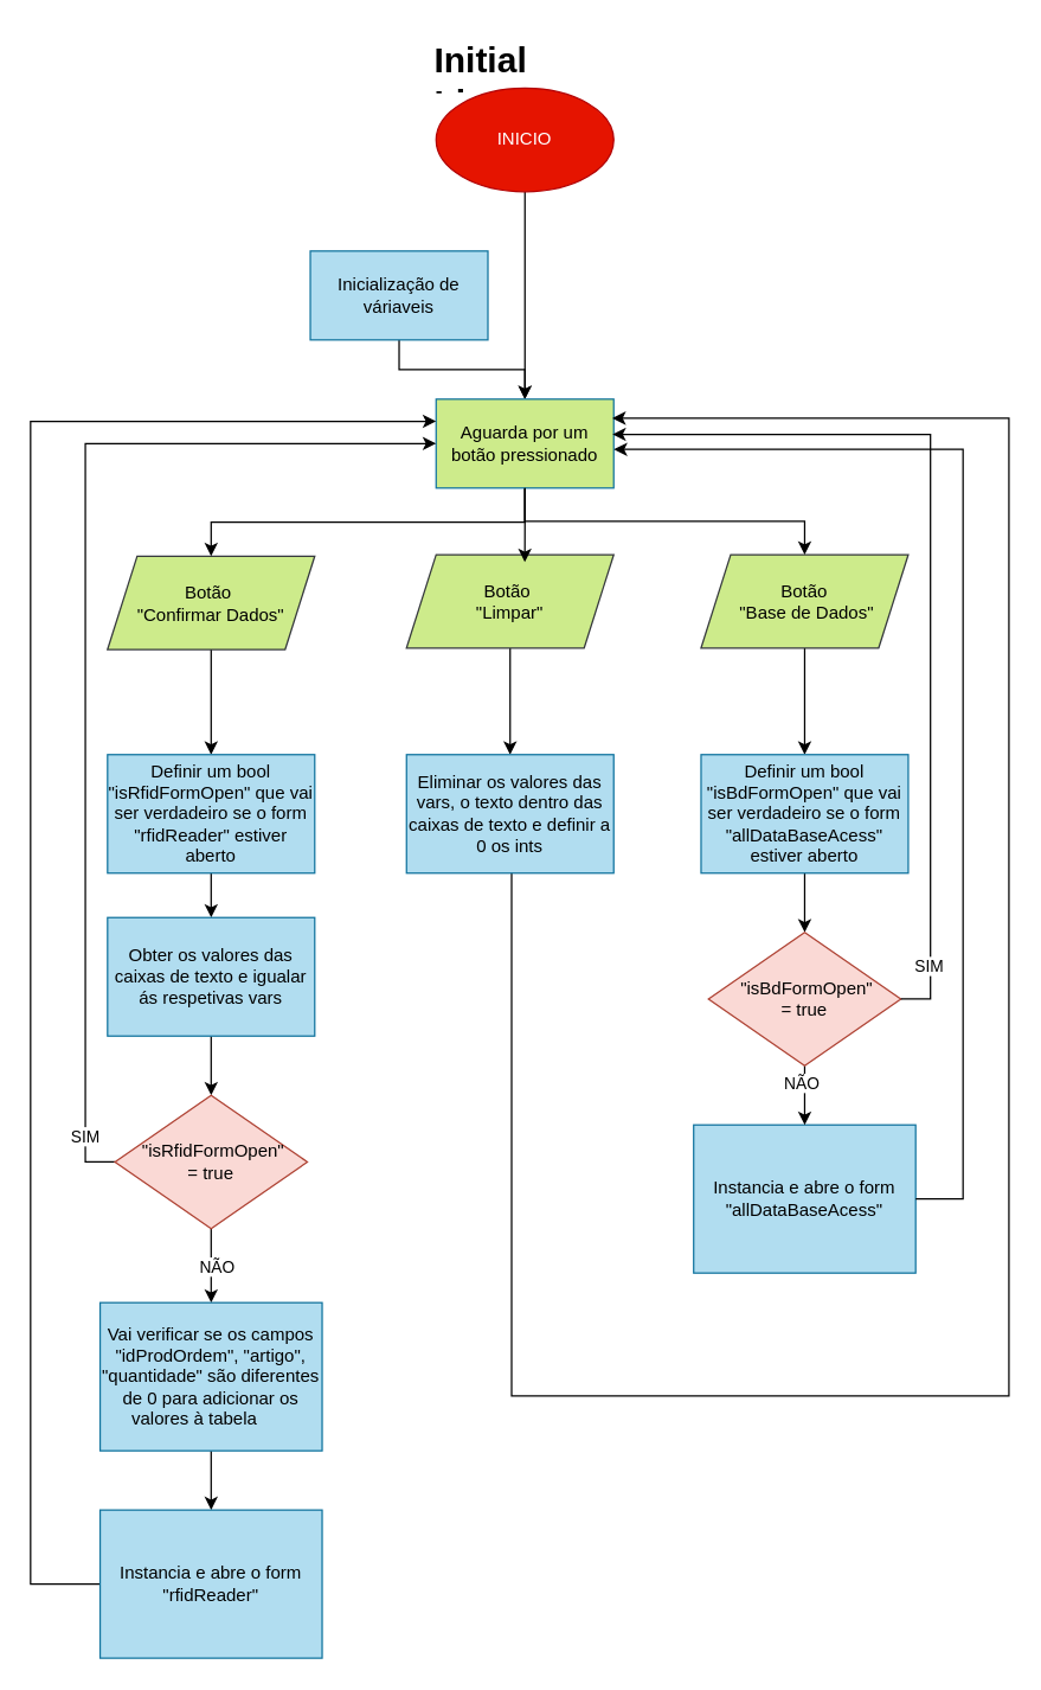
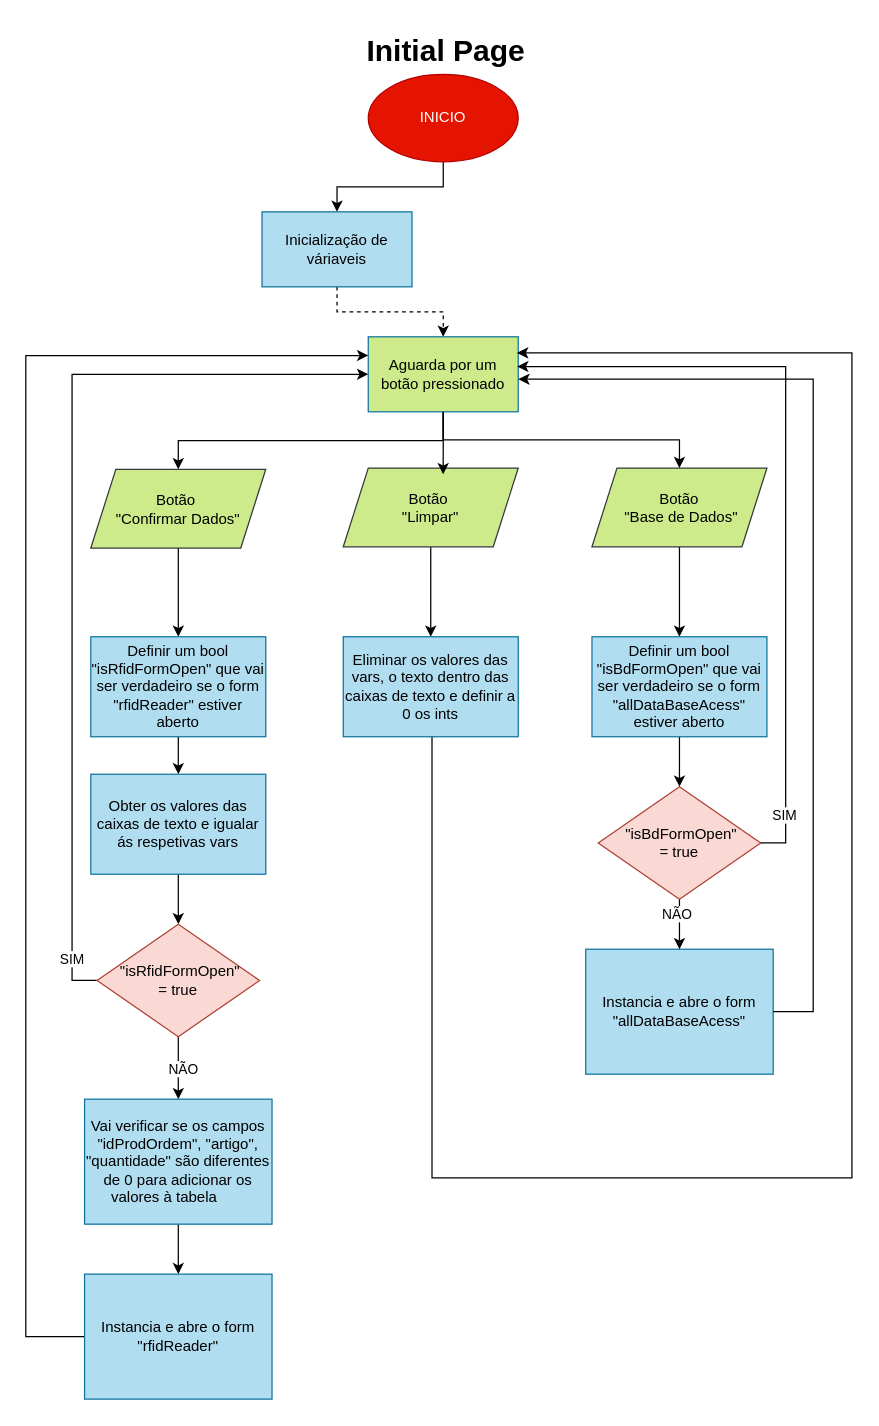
  <mxCell id="0" />
  <mxCell id="1" parent="0" />
- <mxCell id="2" style="edgeStyle=orthogonalEdgeStyle;rounded=0;orthogonalLoop=1;jettySize=auto;html=1;exitX=0.5;exitY=1;exitDx=0;exitDy=0;" edge="1" parent="1" source="40" target="14"><mxGeometry relative="1" as="geometry"><mxPoint x="354" y="129" as="sourcePoint" /></mxGeometry></mxCell>
- <mxCell id="3" value="&lt;h1 style=&quot;margin-top: 0px;&quot;&gt;Initial Limpar&lt;/h1&gt;" style="text;html=1;whiteSpace=wrap;overflow=hidden;rounded=0;" vertex="1" parent="1"><mxGeometry x="291" y="20" width="136" height="40" as="geometry" /></mxCell>
- <mxCell id="4" style="edgeStyle=orthogonalEdgeStyle;rounded=0;orthogonalLoop=1;jettySize=auto;html=1;exitX=0.5;exitY=1;exitDx=0;exitDy=0;entryX=0.5;entryY=0;entryDx=0;entryDy=0;" edge="1" parent="1" source="5" target="14"><mxGeometry relative="1" as="geometry" /></mxCell>
+ <mxCell id="2" style="edgeStyle=orthogonalEdgeStyle;rounded=0;orthogonalLoop=1;jettySize=auto;html=1;exitX=0.5;exitY=1;exitDx=0;exitDy=0;entryX=0.5;entryY=0;entryDx=0;entryDy=0;" edge="1" parent="1" source="40" target="5"><mxGeometry relative="1" as="geometry"><mxPoint x="354" y="129" as="sourcePoint" /></mxGeometry></mxCell>
+ <mxCell id="3" value="&lt;h1 style=&quot;margin-top: 0px;&quot;&gt;Initial Page&lt;/h1&gt;" style="text;html=1;whiteSpace=wrap;overflow=hidden;rounded=0;" vertex="1" parent="1"><mxGeometry x="291" y="20" width="136" height="40" as="geometry" /></mxCell>
+ <mxCell id="4" style="edgeStyle=orthogonalEdgeStyle;rounded=0;orthogonalLoop=1;jettySize=auto;html=1;exitX=0.5;exitY=1;exitDx=0;exitDy=0;entryX=0.5;entryY=0;entryDx=0;entryDy=0;dashed=1;" edge="1" parent="1" source="5" target="14"><mxGeometry relative="1" as="geometry" /></mxCell>
  <mxCell id="5" value="Inicialização de váriaveis" style="rounded=0;whiteSpace=wrap;html=1;fillColor=#b1ddf0;strokeColor=#10739e;" vertex="1" parent="1"><mxGeometry x="209" y="169" width="120" height="60" as="geometry" /></mxCell>
  <mxCell id="6" style="edgeStyle=orthogonalEdgeStyle;rounded=0;orthogonalLoop=1;jettySize=auto;html=1;exitX=0.5;exitY=1;exitDx=0;exitDy=0;entryX=0.5;entryY=0;entryDx=0;entryDy=0;" edge="1" parent="1" source="7" target="19"><mxGeometry relative="1" as="geometry" /></mxCell>
  <mxCell id="7" value="&lt;font style=&quot;font-size: 12px;&quot;&gt;Botão&amp;nbsp;&lt;/font&gt;&lt;div&gt;&lt;font style=&quot;font-size: 12px;&quot;&gt;&quot;Confirmar Dados&quot;&lt;/font&gt;&lt;/div&gt;" style="shape=parallelogram;perimeter=parallelogramPerimeter;whiteSpace=wrap;html=1;fixedSize=1;fontSize=12;fillColor=#cdeb8b;strokeColor=#36393d;" vertex="1" parent="1"><mxGeometry x="72" y="375" width="140" height="63" as="geometry" /></mxCell>
  <mxCell id="8" style="edgeStyle=orthogonalEdgeStyle;rounded=0;orthogonalLoop=1;jettySize=auto;html=1;exitX=0.5;exitY=1;exitDx=0;exitDy=0;entryX=0.5;entryY=0;entryDx=0;entryDy=0;" edge="1" parent="1" source="9" target="17"><mxGeometry relative="1" as="geometry" /></mxCell>
  <mxCell id="9" value="Botão&amp;nbsp;&lt;div&gt;&quot;Limpar&quot;&lt;/div&gt;" style="shape=parallelogram;perimeter=parallelogramPerimeter;whiteSpace=wrap;html=1;fixedSize=1;fillColor=#cdeb8b;strokeColor=#36393d;" vertex="1" parent="1"><mxGeometry x="274" y="374" width="140" height="63" as="geometry" /></mxCell>
  <mxCell id="10" style="edgeStyle=orthogonalEdgeStyle;rounded=0;orthogonalLoop=1;jettySize=auto;html=1;exitX=0.5;exitY=1;exitDx=0;exitDy=0;entryX=0.5;entryY=0;entryDx=0;entryDy=0;" edge="1" parent="1" source="11" target="33"><mxGeometry relative="1" as="geometry" /></mxCell>
  <mxCell id="11" value="Botão&lt;div&gt;&amp;nbsp;&quot;Base de Dados&quot;&lt;/div&gt;" style="shape=parallelogram;perimeter=parallelogramPerimeter;whiteSpace=wrap;html=1;fixedSize=1;fillColor=#cdeb8b;strokeColor=#36393d;" vertex="1" parent="1"><mxGeometry x="473" y="374" width="140" height="63" as="geometry" /></mxCell>
  <mxCell id="12" style="edgeStyle=orthogonalEdgeStyle;rounded=0;orthogonalLoop=1;jettySize=auto;html=1;exitX=0.5;exitY=1;exitDx=0;exitDy=0;entryX=0.5;entryY=0;entryDx=0;entryDy=0;" edge="1" parent="1" source="14" target="7"><mxGeometry relative="1" as="geometry" /></mxCell>
  <mxCell id="13" style="edgeStyle=orthogonalEdgeStyle;rounded=0;orthogonalLoop=1;jettySize=auto;html=1;exitX=0.5;exitY=1;exitDx=0;exitDy=0;entryX=0.5;entryY=0;entryDx=0;entryDy=0;" edge="1" parent="1" source="14" target="11"><mxGeometry relative="1" as="geometry" /></mxCell>
  <mxCell id="14" value="Aguarda por um botão pressionado" style="rounded=0;whiteSpace=wrap;html=1;fillColor=#cdeb8b;strokeColor=#10739e;" vertex="1" parent="1"><mxGeometry x="294" y="269" width="120" height="60" as="geometry" /></mxCell>
  <mxCell id="15" style="edgeStyle=orthogonalEdgeStyle;rounded=0;orthogonalLoop=1;jettySize=auto;html=1;exitX=0.5;exitY=1;exitDx=0;exitDy=0;entryX=0.571;entryY=0.079;entryDx=0;entryDy=0;entryPerimeter=0;" edge="1" parent="1" source="14" target="9"><mxGeometry relative="1" as="geometry" /></mxCell>
  <mxCell id="16" style="edgeStyle=orthogonalEdgeStyle;rounded=0;orthogonalLoop=1;jettySize=auto;html=1;entryX=0.984;entryY=0.331;entryDx=0;entryDy=0;entryPerimeter=0;" edge="1" parent="1"><mxGeometry relative="1" as="geometry"><mxPoint x="345" y="582" as="sourcePoint" /><mxPoint x="413.08" y="281.86" as="targetPoint" /><Array as="points"><mxPoint x="345" y="942" /><mxPoint x="681" y="942" /><mxPoint x="681" y="282" /></Array></mxGeometry></mxCell>
  <mxCell id="17" value="Eliminar os valores das vars, o texto dentro das caixas de texto e definir a 0 os ints" style="rounded=0;whiteSpace=wrap;html=1;fillColor=#b1ddf0;strokeColor=#10739e;" vertex="1" parent="1"><mxGeometry x="274" y="509" width="140" height="80" as="geometry" /></mxCell>
  <mxCell id="18" style="edgeStyle=orthogonalEdgeStyle;rounded=0;orthogonalLoop=1;jettySize=auto;html=1;exitX=0.5;exitY=1;exitDx=0;exitDy=0;entryX=0.5;entryY=0;entryDx=0;entryDy=0;" edge="1" parent="1" source="19" target="21"><mxGeometry relative="1" as="geometry" /></mxCell>
  <mxCell id="19" value="Definir um bool &quot;isRfidFormOpen&quot; que vai ser verdadeiro se o form &quot;rfidReader&quot; estiver aberto" style="rounded=0;whiteSpace=wrap;html=1;fillColor=#b1ddf0;strokeColor=#10739e;" vertex="1" parent="1"><mxGeometry x="72" y="509" width="140" height="80" as="geometry" /></mxCell>
  <mxCell id="20" style="edgeStyle=orthogonalEdgeStyle;rounded=0;orthogonalLoop=1;jettySize=auto;html=1;exitX=0.5;exitY=1;exitDx=0;exitDy=0;entryX=0.5;entryY=0;entryDx=0;entryDy=0;" edge="1" parent="1" source="21" target="26"><mxGeometry relative="1" as="geometry" /></mxCell>
  <mxCell id="21" value="Obter os valores das caixas de texto e igualar ás respetivas vars" style="rounded=0;whiteSpace=wrap;html=1;fillColor=#b1ddf0;strokeColor=#10739e;" vertex="1" parent="1"><mxGeometry x="72" y="619" width="140" height="80" as="geometry" /></mxCell>
  <mxCell id="22" style="edgeStyle=orthogonalEdgeStyle;rounded=0;orthogonalLoop=1;jettySize=auto;html=1;exitX=0;exitY=0.5;exitDx=0;exitDy=0;entryX=0;entryY=0.5;entryDx=0;entryDy=0;" edge="1" parent="1" source="26" target="14"><mxGeometry relative="1" as="geometry" /></mxCell>
  <mxCell id="23" value="SIM" style="edgeLabel;html=1;align=center;verticalAlign=middle;resizable=0;points=[];" vertex="1" connectable="0" parent="22"><mxGeometry x="-0.138" y="1" relative="1" as="geometry"><mxPoint y="282" as="offset" /></mxGeometry></mxCell>
  <mxCell id="24" style="edgeStyle=orthogonalEdgeStyle;rounded=0;orthogonalLoop=1;jettySize=auto;html=1;exitX=0.5;exitY=1;exitDx=0;exitDy=0;entryX=0.5;entryY=0;entryDx=0;entryDy=0;" edge="1" parent="1" source="26" target="28"><mxGeometry relative="1" as="geometry" /></mxCell>
  <mxCell id="25" value="NÃO" style="edgeLabel;html=1;align=center;verticalAlign=middle;resizable=0;points=[];" vertex="1" connectable="0" parent="24"><mxGeometry y="3" relative="1" as="geometry"><mxPoint as="offset" /></mxGeometry></mxCell>
  <mxCell id="26" value="&amp;nbsp;&quot;isRfidFormOpen&quot;&lt;div&gt;= true&lt;/div&gt;" style="rhombus;whiteSpace=wrap;html=1;fillColor=#fad9d5;strokeColor=#ae4132;" vertex="1" parent="1"><mxGeometry x="77" y="739" width="130" height="90" as="geometry" /></mxCell>
  <mxCell id="27" style="edgeStyle=orthogonalEdgeStyle;rounded=0;orthogonalLoop=1;jettySize=auto;html=1;exitX=0.5;exitY=1;exitDx=0;exitDy=0;entryX=0.5;entryY=0;entryDx=0;entryDy=0;" edge="1" parent="1" source="28" target="30"><mxGeometry relative="1" as="geometry" /></mxCell>
  <mxCell id="28" value="Vai verificar se os campos &quot;idProdOrdem&quot;, &quot;artigo&quot;, &quot;quantidade&quot; são diferentes de 0 para adicionar os valores à tabela&lt;span style=&quot;white-space: pre;&quot;&gt;&#09;&lt;/span&gt;" style="rounded=0;whiteSpace=wrap;html=1;fillColor=#b1ddf0;strokeColor=#10739e;" vertex="1" parent="1"><mxGeometry x="67" y="879" width="150" height="100" as="geometry" /></mxCell>
  <mxCell id="29" style="edgeStyle=orthogonalEdgeStyle;rounded=0;orthogonalLoop=1;jettySize=auto;html=1;exitX=0;exitY=0.5;exitDx=0;exitDy=0;entryX=0;entryY=0.25;entryDx=0;entryDy=0;" edge="1" parent="1" source="30" target="14"><mxGeometry relative="1" as="geometry"><mxPoint x="40" y="1069" as="sourcePoint" /><mxPoint x="267" y="299" as="targetPoint" /><Array as="points"><mxPoint x="20" y="1069" /><mxPoint x="20" y="284" /></Array></mxGeometry></mxCell>
  <mxCell id="30" value="Instancia e abre o form &quot;rfidReader&quot;" style="rounded=0;whiteSpace=wrap;html=1;fillColor=#b1ddf0;strokeColor=#10739e;" vertex="1" parent="1"><mxGeometry x="67" y="1019" width="150" height="100" as="geometry" /></mxCell>
  <mxCell id="31" value="Instancia e abre o form &quot;allDataBaseAcess&quot;" style="rounded=0;whiteSpace=wrap;html=1;fillColor=#b1ddf0;strokeColor=#10739e;" vertex="1" parent="1"><mxGeometry x="468" y="759" width="150" height="100" as="geometry" /></mxCell>
  <mxCell id="32" style="edgeStyle=orthogonalEdgeStyle;rounded=0;orthogonalLoop=1;jettySize=auto;html=1;exitX=0.5;exitY=1;exitDx=0;exitDy=0;entryX=0.5;entryY=0;entryDx=0;entryDy=0;" edge="1" parent="1" source="33" target="36"><mxGeometry relative="1" as="geometry" /></mxCell>
  <mxCell id="33" value="Definir um bool &quot;isBdFormOpen&quot; que vai ser verdadeiro se o form &quot;allDataBaseAcess&quot; estiver aberto" style="rounded=0;whiteSpace=wrap;html=1;fillColor=#b1ddf0;strokeColor=#10739e;" vertex="1" parent="1"><mxGeometry x="473" y="509" width="140" height="80" as="geometry" /></mxCell>
  <mxCell id="34" value="" style="edgeStyle=orthogonalEdgeStyle;rounded=0;orthogonalLoop=1;jettySize=auto;html=1;" edge="1" parent="1" source="36" target="31"><mxGeometry relative="1" as="geometry" /></mxCell>
  <mxCell id="35" value="NÃO" style="edgeLabel;html=1;align=center;verticalAlign=middle;resizable=0;points=[];" vertex="1" connectable="0" parent="34"><mxGeometry x="-0.44" y="-3" relative="1" as="geometry"><mxPoint as="offset" /></mxGeometry></mxCell>
  <mxCell id="36" value="&amp;nbsp;&quot;isBdFormOpen&lt;span style=&quot;color: rgba(0, 0, 0, 0); font-family: monospace; font-size: 0px; text-align: start; text-wrap: nowrap;&quot;&gt;%3CmxGraphModel%3E%3Croot%3E%3CmxCell%20id%3D%220%22%2F%3E%3CmxCell%20id%3D%221%22%20parent%3D%220%22%2F%3E%3CmxCell%20id%3D%222%22%20value%3D%22%26amp%3Bnbsp%3B%26quot%3BisRfidFormOpen%26quot%3B%26lt%3Bdiv%26gt%3B%3D%20true%26lt%3B%2Fdiv%26gt%3B%22%20style%3D%22rhombus%3BwhiteSpace%3Dwrap%3Bhtml%3D1%3B%22%20vertex%3D%221%22%20parent%3D%221%22%3E%3CmxGeometry%20x%3D%22137%22%20y%3D%22740%22%20width%3D%22130%22%20height%3D%2290%22%20as%3D%22geometry%22%2F%3E%3C%2FmxCell%3E%3C%2Froot%3E%3C%2FmxGraphModel%3EisBdI&lt;/span&gt;&quot;&lt;div&gt;= true&lt;/div&gt;" style="rhombus;whiteSpace=wrap;html=1;fillColor=#fad9d5;strokeColor=#ae4132;" vertex="1" parent="1"><mxGeometry x="478" y="629" width="130" height="90" as="geometry" /></mxCell>
  <mxCell id="37" style="edgeStyle=orthogonalEdgeStyle;rounded=0;orthogonalLoop=1;jettySize=auto;html=1;exitX=1;exitY=0.5;exitDx=0;exitDy=0;entryX=0.993;entryY=0.397;entryDx=0;entryDy=0;entryPerimeter=0;" edge="1" parent="1" source="36" target="14"><mxGeometry relative="1" as="geometry" /></mxCell>
  <mxCell id="38" value="SIM" style="edgeLabel;html=1;align=center;verticalAlign=middle;resizable=0;points=[];" vertex="1" connectable="0" parent="37"><mxGeometry x="-0.861" y="2" relative="1" as="geometry"><mxPoint as="offset" /></mxGeometry></mxCell>
  <mxCell id="39" style="edgeStyle=orthogonalEdgeStyle;rounded=0;orthogonalLoop=1;jettySize=auto;html=1;exitX=1;exitY=0.5;exitDx=0;exitDy=0;entryX=1.001;entryY=0.565;entryDx=0;entryDy=0;entryPerimeter=0;" edge="1" parent="1" source="31" target="14"><mxGeometry relative="1" as="geometry"><Array as="points"><mxPoint x="650" y="809" /><mxPoint x="650" y="303" /></Array></mxGeometry></mxCell>
  <mxCell id="40" value="INICIO" style="ellipse;whiteSpace=wrap;html=1;strokeColor=#B20000;fillColor=#e51400;fontColor=#ffffff;" vertex="1" parent="1"><mxGeometry x="294" y="59" width="120" height="70" as="geometry" /></mxCell>
